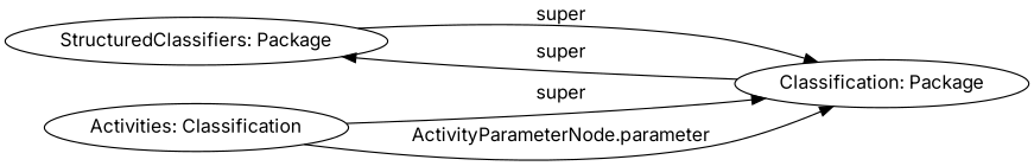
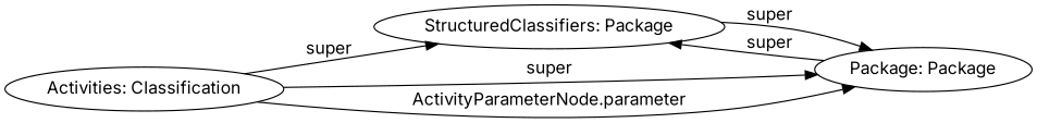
  digraph {
    fontname=Inter
    rankdir=LR
    node [fillcolor=white fontname=Inter style=solid]
    edge [color=black fontname=Inter style=solid]
    n1 [label="StructuredClassifiers: Package"]
-   n2 [label="Classification: Package"]
+   n2 [label="Package: Package"]
    n3 [label="Activities: Classification"]
    subgraph sub_1 {
      shape=box
      style=filled
    }
    n1 -> n2 [label=super]
    n2 -> n1 [label=super]
+   n3 -> n1 [label=super]
    n3 -> n2 [label=super]
    n3 -> n2 [label="ActivityParameterNode.parameter"]
  }
